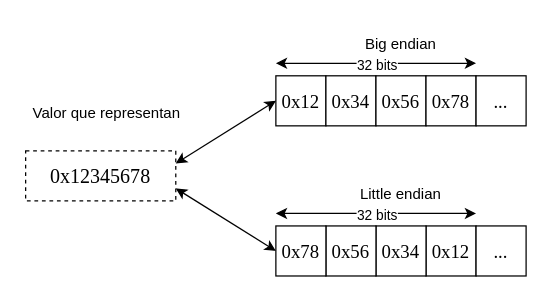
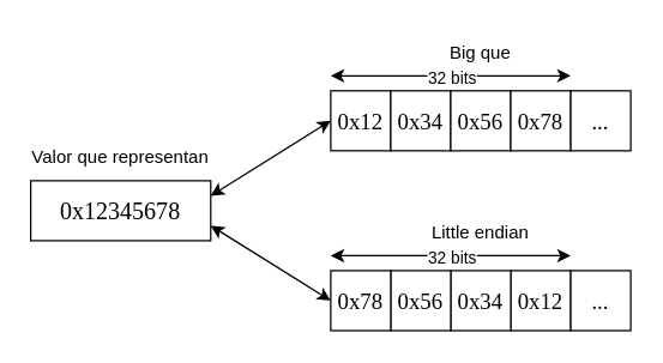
  <mxCell id="0" />
  <mxCell id="1" parent="0" />
- <mxCell id="2" value="&lt;font style=&quot;font-size: 16px;&quot; face=&quot;Fira Code&quot;&gt;0x12345678&lt;/font&gt;" style="rounded=0;whiteSpace=wrap;html=1;dashed=1;" vertex="1" parent="1"><mxGeometry x="20" y="120" width="120" height="40" as="geometry" /></mxCell>
+ <mxCell id="2" value="&lt;font style=&quot;font-size: 16px;&quot; face=&quot;Fira Code&quot;&gt;0x12345678&lt;/font&gt;" style="rounded=0;whiteSpace=wrap;html=1;" vertex="1" parent="1"><mxGeometry x="20" y="120" width="120" height="40" as="geometry" /></mxCell>
  <mxCell id="3" value="&lt;font face=&quot;Fira Code&quot; style=&quot;font-size: 15px;&quot;&gt;0x12&lt;/font&gt;" style="rounded=0;whiteSpace=wrap;html=1;" vertex="1" parent="1"><mxGeometry x="220" y="60" width="40" height="40" as="geometry" /></mxCell>
  <mxCell id="4" value="&lt;font face=&quot;Fira Code&quot; style=&quot;font-size: 15px;&quot;&gt;0x34&lt;/font&gt;" style="rounded=0;whiteSpace=wrap;html=1;" vertex="1" parent="1"><mxGeometry x="260" y="60" width="40" height="40" as="geometry" /></mxCell>
  <mxCell id="5" value="&lt;font face=&quot;Fira Code&quot; style=&quot;font-size: 15px;&quot;&gt;0x56&lt;/font&gt;" style="rounded=0;whiteSpace=wrap;html=1;" vertex="1" parent="1"><mxGeometry x="300" y="60" width="40" height="40" as="geometry" /></mxCell>
  <mxCell id="6" value="&lt;font face=&quot;Fira Code&quot; style=&quot;font-size: 15px;&quot;&gt;0x78&lt;/font&gt;" style="rounded=0;whiteSpace=wrap;html=1;" vertex="1" parent="1"><mxGeometry x="340" y="60" width="40" height="40" as="geometry" /></mxCell>
  <mxCell id="7" value="&lt;font face=&quot;Fira Code&quot; style=&quot;font-size: 15px;&quot;&gt;...&lt;/font&gt;" style="rounded=0;whiteSpace=wrap;html=1;" vertex="1" parent="1"><mxGeometry x="380" y="60" width="40" height="40" as="geometry" /></mxCell>
  <mxCell id="8" value="" style="endArrow=classic;startArrow=classic;html=1;rounded=0;" edge="1" parent="1"><mxGeometry width="50" height="50" relative="1" as="geometry"><mxPoint x="220" y="50" as="sourcePoint" /><mxPoint x="380" y="50" as="targetPoint" /></mxGeometry></mxCell>
  <mxCell id="9" value="32 bits" style="edgeLabel;html=1;align=center;verticalAlign=middle;resizable=0;points=[];" vertex="1" connectable="0" parent="8"><mxGeometry x="-0.287" y="-1" relative="1" as="geometry"><mxPoint x="23" as="offset" /></mxGeometry></mxCell>
  <mxCell id="10" value="&lt;font face=&quot;Fira Code&quot; style=&quot;font-size: 15px;&quot;&gt;0x12&lt;/font&gt;" style="rounded=0;whiteSpace=wrap;html=1;" vertex="1" parent="1"><mxGeometry x="340" y="180" width="40" height="40" as="geometry" /></mxCell>
  <mxCell id="11" value="&lt;font face=&quot;Fira Code&quot; style=&quot;font-size: 15px;&quot;&gt;0x34&lt;/font&gt;" style="rounded=0;whiteSpace=wrap;html=1;" vertex="1" parent="1"><mxGeometry x="300" y="180" width="40" height="40" as="geometry" /></mxCell>
  <mxCell id="12" value="&lt;font face=&quot;Fira Code&quot; style=&quot;font-size: 15px;&quot;&gt;0x56&lt;/font&gt;" style="rounded=0;whiteSpace=wrap;html=1;" vertex="1" parent="1"><mxGeometry x="260" y="180" width="40" height="40" as="geometry" /></mxCell>
  <mxCell id="13" value="&lt;font face=&quot;Fira Code&quot; style=&quot;font-size: 15px;&quot;&gt;0x78&lt;/font&gt;" style="rounded=0;whiteSpace=wrap;html=1;" vertex="1" parent="1"><mxGeometry x="220" y="180" width="40" height="40" as="geometry" /></mxCell>
  <mxCell id="14" value="&lt;font face=&quot;Fira Code&quot; style=&quot;font-size: 15px;&quot;&gt;...&lt;/font&gt;" style="rounded=0;whiteSpace=wrap;html=1;" vertex="1" parent="1"><mxGeometry x="380" y="180" width="40" height="40" as="geometry" /></mxCell>
  <mxCell id="15" value="" style="endArrow=classic;startArrow=classic;html=1;rounded=0;" edge="1" parent="1"><mxGeometry width="50" height="50" relative="1" as="geometry"><mxPoint x="220" y="170" as="sourcePoint" /><mxPoint x="380" y="170" as="targetPoint" /></mxGeometry></mxCell>
  <mxCell id="16" value="32 bits" style="edgeLabel;html=1;align=center;verticalAlign=middle;resizable=0;points=[];" vertex="1" connectable="0" parent="15"><mxGeometry x="-0.287" y="-1" relative="1" as="geometry"><mxPoint x="23" as="offset" /></mxGeometry></mxCell>
  <mxCell id="17" value="" style="endArrow=classic;startArrow=classic;html=1;rounded=0;entryX=0;entryY=0.5;entryDx=0;entryDy=0;exitX=1;exitY=0.25;exitDx=0;exitDy=0;" edge="1" parent="1" source="2" target="3"><mxGeometry width="50" height="50" relative="1" as="geometry"><mxPoint x="140" y="110" as="sourcePoint" /><mxPoint x="190" y="60" as="targetPoint" /></mxGeometry></mxCell>
  <mxCell id="18" value="" style="endArrow=classic;startArrow=classic;html=1;rounded=0;entryX=0;entryY=0.5;entryDx=0;entryDy=0;exitX=1;exitY=0.75;exitDx=0;exitDy=0;" edge="1" parent="1" source="2" target="13"><mxGeometry width="50" height="50" relative="1" as="geometry"><mxPoint x="140" y="130" as="sourcePoint" /><mxPoint x="220" y="100" as="targetPoint" /></mxGeometry></mxCell>
- <mxCell id="19" value="Valor que representan" style="text;html=1;align=center;verticalAlign=middle;whiteSpace=wrap;rounded=0;" vertex="1" parent="1"><mxGeometry x="25" y="75" width="120" height="30" as="geometry" /></mxCell>
- <mxCell id="20" value="Big endian" style="text;html=1;align=center;verticalAlign=middle;whiteSpace=wrap;rounded=0;" vertex="1" parent="1"><mxGeometry x="220" y="20" width="200" height="30" as="geometry" /></mxCell>
+ <mxCell id="19" value="Valor que representan" style="text;html=1;align=center;verticalAlign=middle;whiteSpace=wrap;rounded=0;" vertex="1" parent="1"><mxGeometry x="20" y="90" width="120" height="30" as="geometry" /></mxCell>
+ <mxCell id="20" value="Big que" style="text;html=1;align=center;verticalAlign=middle;whiteSpace=wrap;rounded=0;" vertex="1" parent="1"><mxGeometry x="220" y="20" width="200" height="30" as="geometry" /></mxCell>
  <mxCell id="21" value="Little endian" style="text;html=1;align=center;verticalAlign=middle;whiteSpace=wrap;rounded=0;" vertex="1" parent="1"><mxGeometry x="220" y="140" width="200" height="30" as="geometry" /></mxCell>
